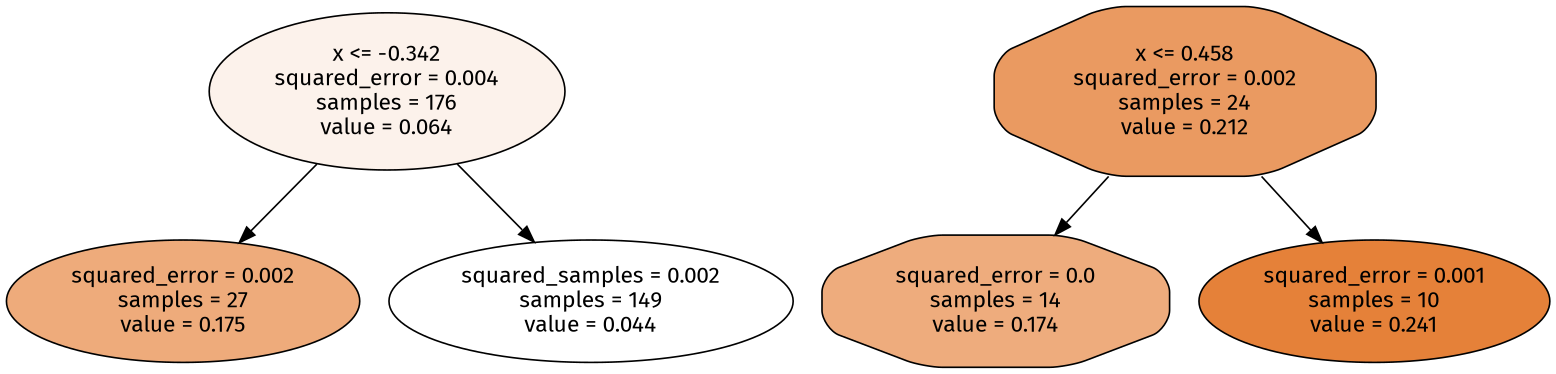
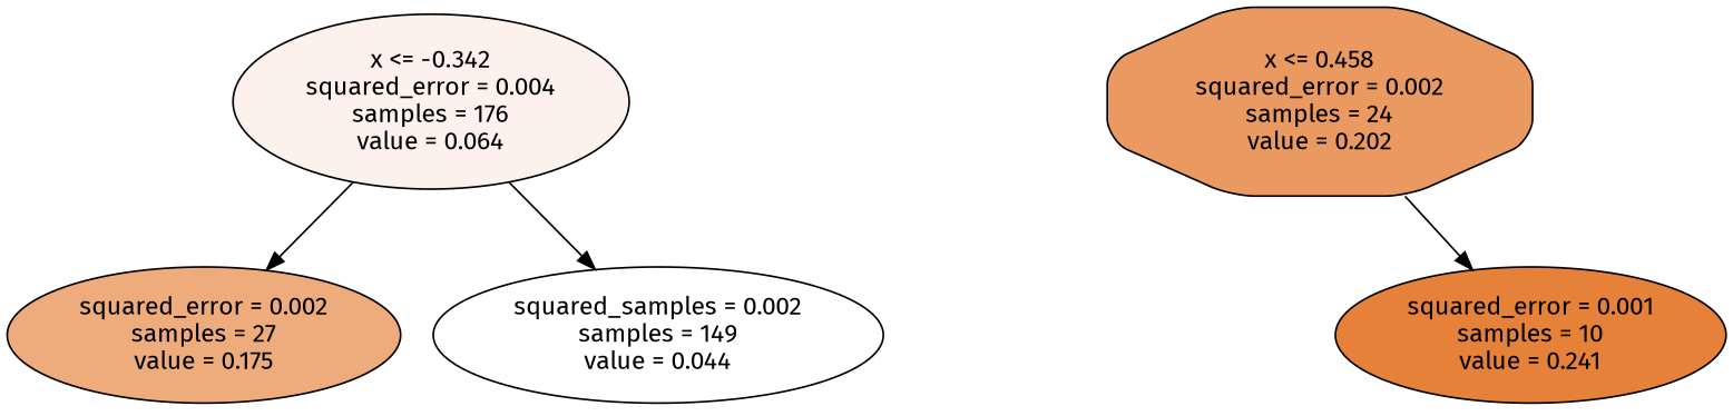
  digraph {
    fontname="Fira Sans"
    node [color=black fontname="Fira Sans" shape=ellipse style="filled, rounded"]
    edge [fontname="Fira Sans"]
    n1 [fillcolor="#fcf2eb" label="x <= -0.342\nsquared_error = 0.004\nsamples = 176\nvalue = 0.064"]
    n2 [fillcolor="#eeab7b" label="squared_error = 0.002\nsamples = 27\nvalue = 0.175"]
    n3 [fillcolor="#ffffff" label="squared_samples = 0.002\nsamples = 149\nvalue = 0.044"]
-   n4 [fillcolor="#ea9a61" label="x <= 0.458\nsquared_error = 0.002\nsamples = 24\nvalue = 0.212" shape=octagon]
-   n5 [fillcolor="#eeac7d" label="squared_error = 0.0\nsamples = 14\nvalue = 0.174" shape=octagon]
+   n4 [fillcolor="#ea9a61" label="x <= 0.458\nsquared_error = 0.002\nsamples = 24\nvalue = 0.202" shape=octagon]
    n6 [fillcolor="#e58139" label="squared_error = 0.001\nsamples = 10\nvalue = 0.241"]
    n1 -> n2
    n1 -> n3
-   n4 -> n5
    n4 -> n6
  }
